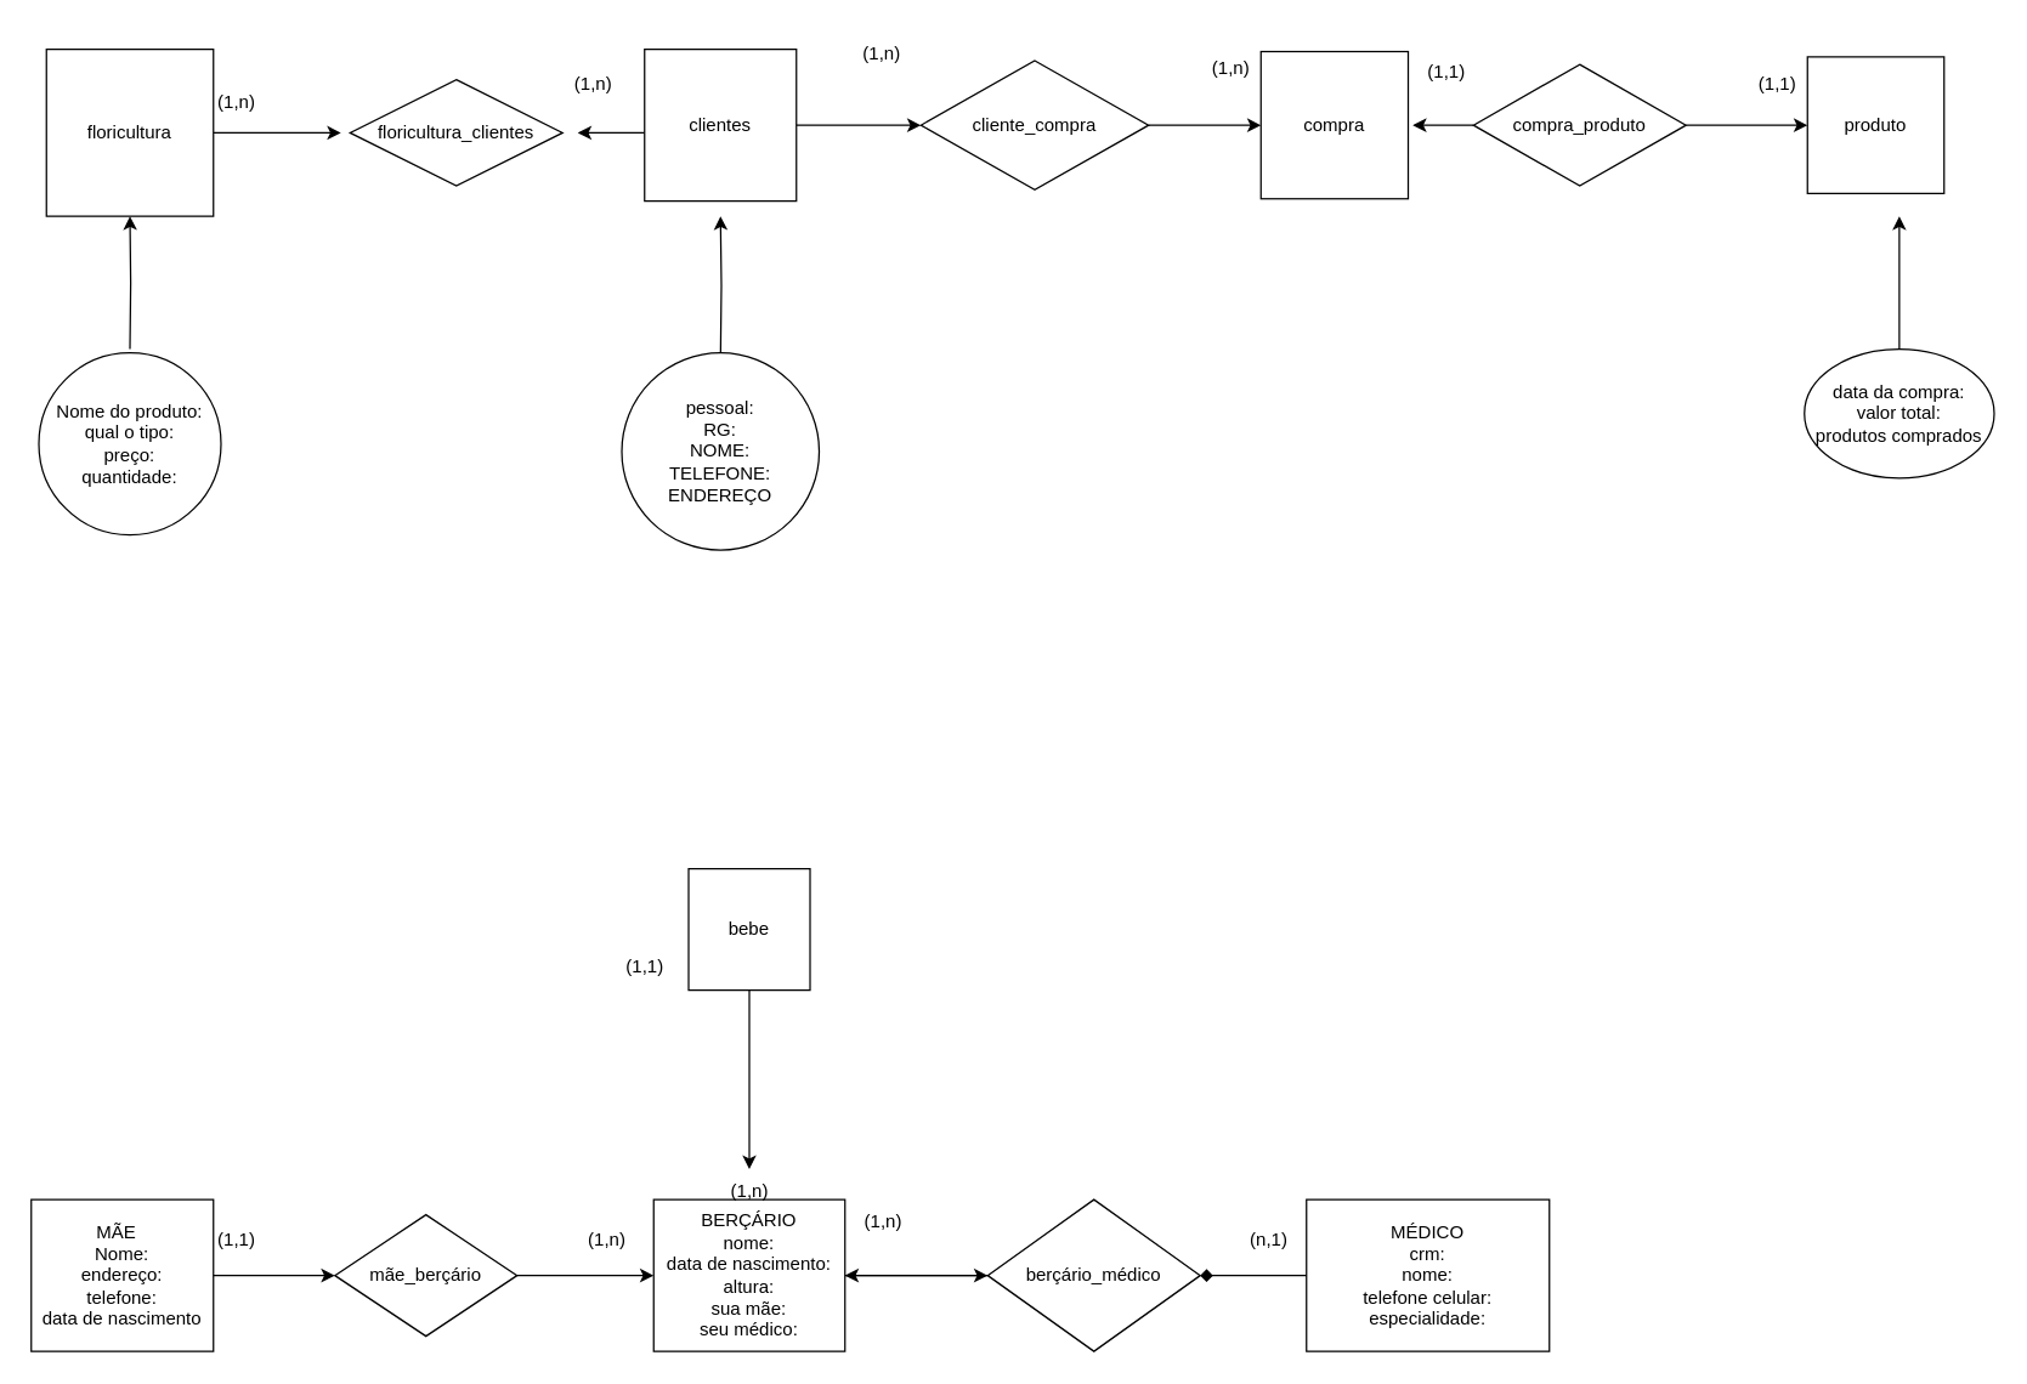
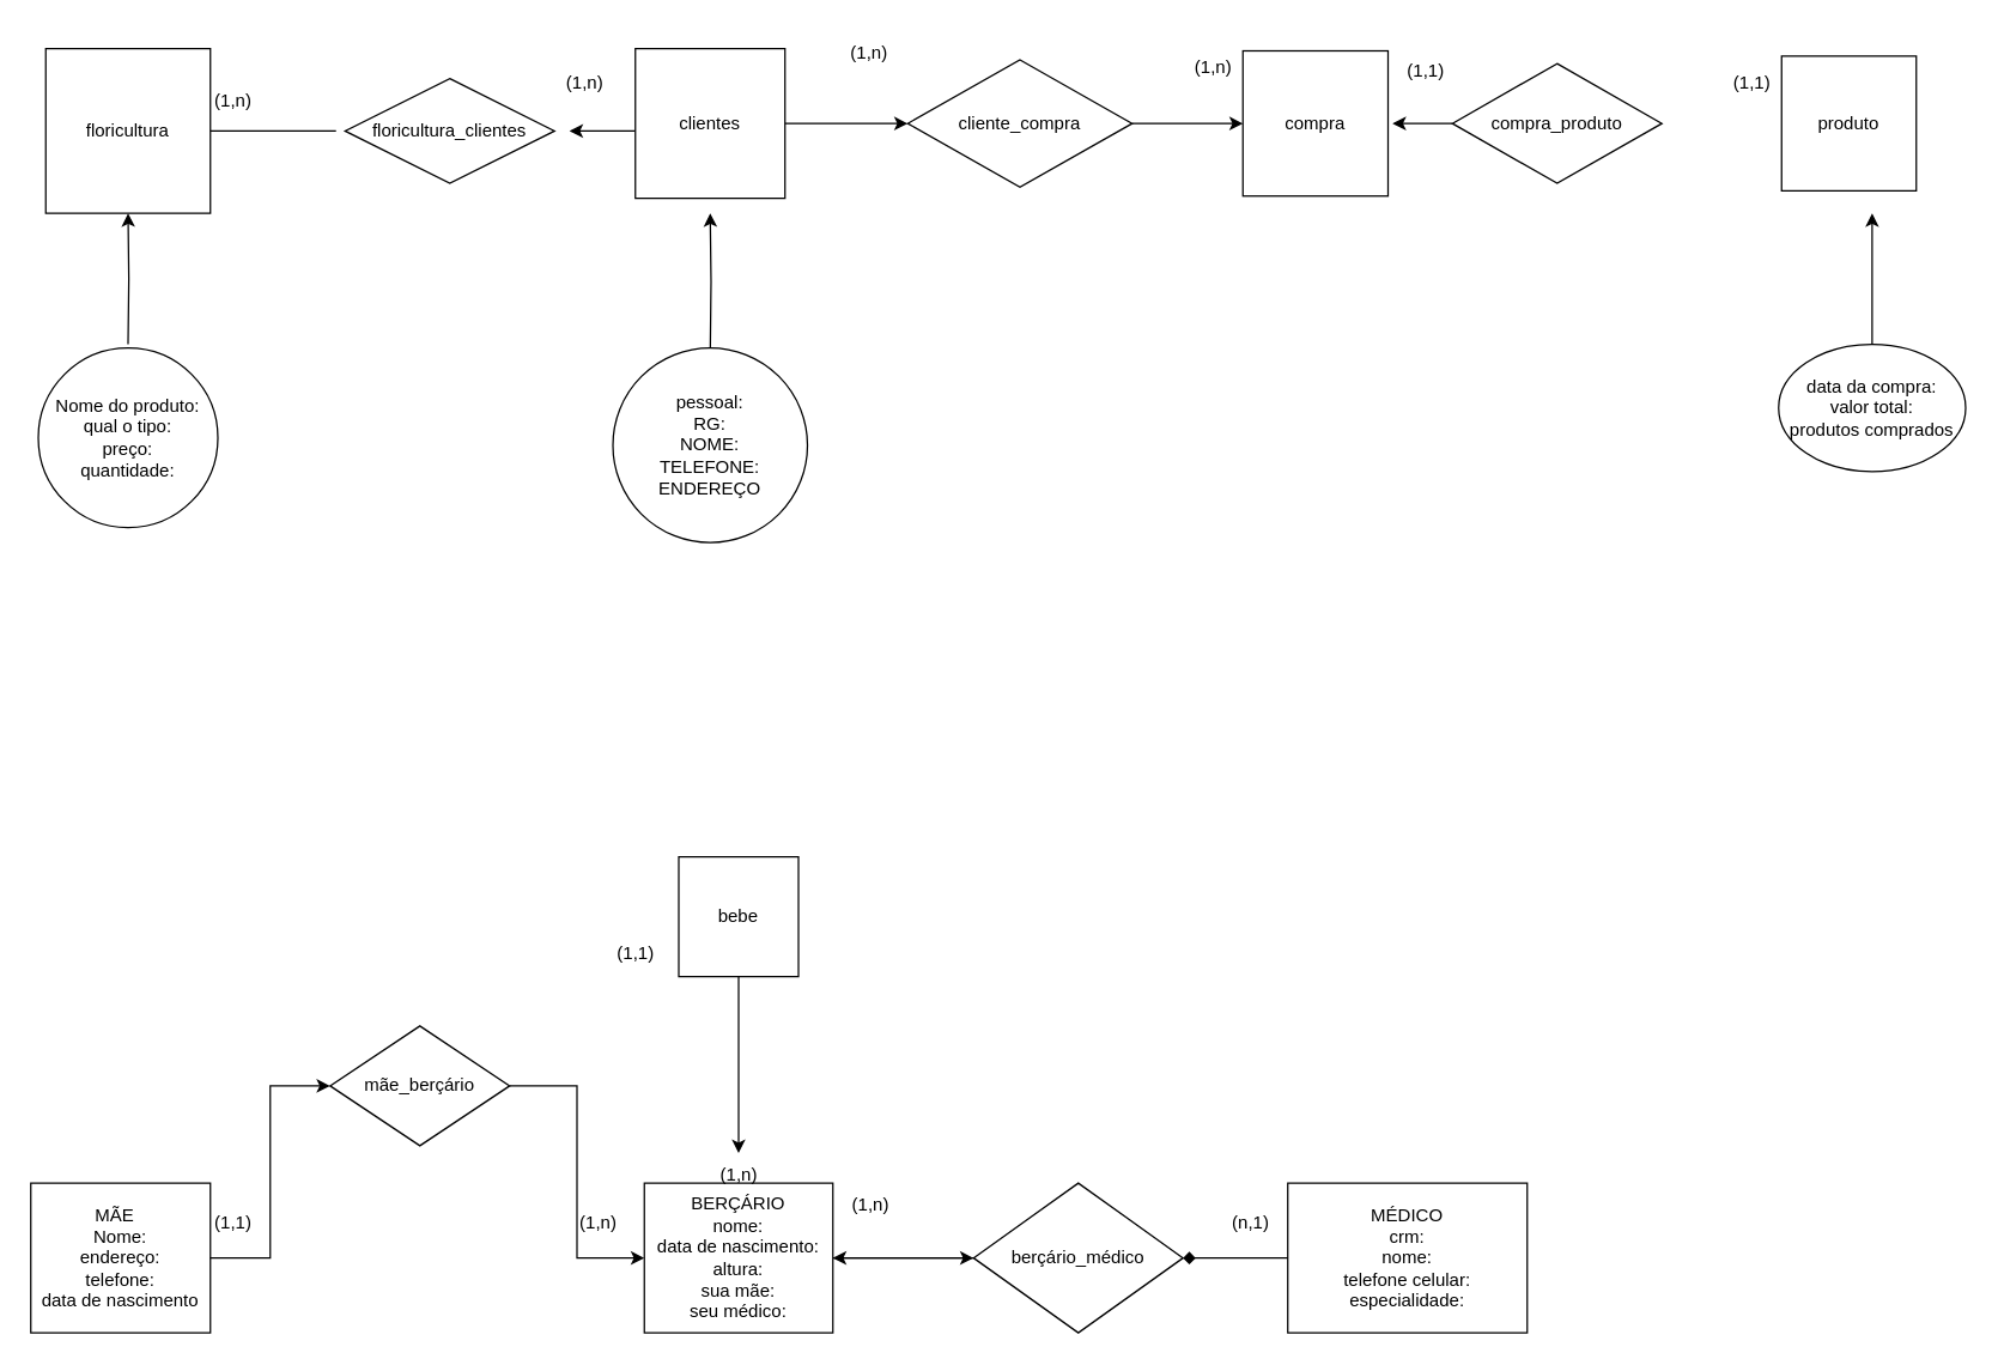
  <mxCell id="0" />
  <mxCell id="1" parent="0" />
  <mxCell id="2" style="edgeStyle=orthogonalEdgeStyle;rounded=0;orthogonalLoop=1;jettySize=auto;html=1;entryX=0;entryY=0.5;entryDx=0;entryDy=0;" edge="1" parent="1" source="17" target="5"><mxGeometry relative="1" as="geometry" /></mxCell>
  <mxCell id="3" value="&amp;nbsp; &amp;nbsp;MÃE&lt;span style=&quot;white-space: pre;&quot;&gt;&#09;&lt;/span&gt;&lt;br&gt;Nome:&lt;br&gt;endereço:&lt;br&gt;telefone:&lt;br&gt;data de nascimento" style="rounded=0;whiteSpace=wrap;html=1;" vertex="1" parent="1"><mxGeometry x="20" y="790" width="120" height="100" as="geometry" /></mxCell>
  <mxCell id="4" style="edgeStyle=orthogonalEdgeStyle;rounded=0;orthogonalLoop=1;jettySize=auto;html=1;" edge="1" parent="1" source="5" target="15"><mxGeometry relative="1" as="geometry" /></mxCell>
  <mxCell id="5" value="BERÇÁRIO&lt;br&gt;nome:&lt;br&gt;data de nascimento:&lt;br&gt;altura:&lt;br&gt;sua mãe:&lt;br&gt;seu médico:" style="rounded=0;whiteSpace=wrap;html=1;" vertex="1" parent="1"><mxGeometry x="430" y="790" width="126" height="100" as="geometry" /></mxCell>
  <mxCell id="6" style="edgeStyle=orthogonalEdgeStyle;rounded=0;orthogonalLoop=1;jettySize=auto;html=1;entryX=1;entryY=0.5;entryDx=0;entryDy=0;" edge="1" parent="1" source="15" target="5"><mxGeometry relative="1" as="geometry" /></mxCell>
  <mxCell id="7" value="MÉDICO&lt;br&gt;crm:&lt;br&gt;nome:&lt;br&gt;telefone celular:&lt;br&gt;especialidade:" style="rounded=0;whiteSpace=wrap;html=1;" vertex="1" parent="1"><mxGeometry x="860" y="790" width="160" height="100" as="geometry" /></mxCell>
  <mxCell id="8" value="(1,1)" style="text;html=1;align=center;verticalAlign=middle;resizable=0;points=[];autosize=1;strokeColor=none;fillColor=none;" vertex="1" parent="1"><mxGeometry x="399" y="622" width="50" height="30" as="geometry" /></mxCell>
  <mxCell id="9" value="(1,n)" style="text;html=1;align=center;verticalAlign=middle;resizable=0;points=[];autosize=1;strokeColor=none;fillColor=none;rotation=0;" vertex="1" parent="1"><mxGeometry x="468" y="770" width="50" height="30" as="geometry" /></mxCell>
  <mxCell id="10" value="(n,1)" style="text;html=1;align=center;verticalAlign=middle;resizable=0;points=[];autosize=1;strokeColor=none;fillColor=none;" vertex="1" parent="1"><mxGeometry x="810" y="802" width="50" height="30" as="geometry" /></mxCell>
  <mxCell id="11" value="(1,n)" style="text;html=1;align=center;verticalAlign=middle;resizable=0;points=[];autosize=1;strokeColor=none;fillColor=none;" vertex="1" parent="1"><mxGeometry x="556" y="790" width="50" height="30" as="geometry" /></mxCell>
  <mxCell id="12" value="(1,1)" style="text;html=1;align=center;verticalAlign=middle;resizable=0;points=[];autosize=1;strokeColor=none;fillColor=none;" vertex="1" parent="1"><mxGeometry x="130" y="802" width="50" height="30" as="geometry" /></mxCell>
  <mxCell id="13" value="(1,n)" style="text;html=1;align=center;verticalAlign=middle;resizable=0;points=[];autosize=1;strokeColor=none;fillColor=none;" vertex="1" parent="1"><mxGeometry x="374" y="802" width="50" height="30" as="geometry" /></mxCell>
  <mxCell id="14" value="" style="edgeStyle=orthogonalEdgeStyle;rounded=0;orthogonalLoop=1;jettySize=auto;html=1;entryX=1;entryY=0.5;entryDx=0;entryDy=0;endArrow=diamond;" edge="1" parent="1" source="7" target="15"><mxGeometry relative="1" as="geometry"><mxPoint x="1060" y="842" as="sourcePoint" /><mxPoint x="430" y="842" as="targetPoint" /></mxGeometry></mxCell>
  <mxCell id="15" value="berçário_médico" style="rhombus;whiteSpace=wrap;html=1;" vertex="1" parent="1"><mxGeometry x="650" y="790" width="140" height="100" as="geometry" /></mxCell>
  <mxCell id="16" value="" style="edgeStyle=orthogonalEdgeStyle;rounded=0;orthogonalLoop=1;jettySize=auto;html=1;entryX=0;entryY=0.5;entryDx=0;entryDy=0;" edge="1" parent="1" source="3" target="17"><mxGeometry relative="1" as="geometry"><mxPoint x="140" y="840" as="sourcePoint" /><mxPoint x="430" y="840" as="targetPoint" /></mxGeometry></mxCell>
- <mxCell id="17" value="mãe_berçário" style="rhombus;whiteSpace=wrap;html=1;" vertex="1" parent="1"><mxGeometry x="220" y="800" width="120" height="80" as="geometry" /></mxCell>
+ <mxCell id="17" value="mãe_berçário" style="rhombus;whiteSpace=wrap;html=1;" vertex="1" parent="1"><mxGeometry x="220" y="685" width="120" height="80" as="geometry" /></mxCell>
  <mxCell id="18" style="edgeStyle=orthogonalEdgeStyle;rounded=0;orthogonalLoop=1;jettySize=auto;html=1;" edge="1" parent="1" source="19" target="9"><mxGeometry relative="1" as="geometry" /></mxCell>
  <mxCell id="19" value="bebe" style="whiteSpace=wrap;html=1;aspect=fixed;" vertex="1" parent="1"><mxGeometry x="453" y="572" width="80" height="80" as="geometry" /></mxCell>
- <mxCell id="20" style="edgeStyle=orthogonalEdgeStyle;rounded=0;orthogonalLoop=1;jettySize=auto;html=1;entryX=-0.043;entryY=0.5;entryDx=0;entryDy=0;entryPerimeter=0;" edge="1" parent="1" source="21" target="22"><mxGeometry relative="1" as="geometry" /></mxCell>
+ <mxCell id="20" style="edgeStyle=orthogonalEdgeStyle;rounded=0;orthogonalLoop=1;jettySize=auto;html=1;entryX=-0.043;entryY=0.5;entryDx=0;entryDy=0;entryPerimeter=0;endArrow=none;" edge="1" parent="1" source="21" target="22"><mxGeometry relative="1" as="geometry" /></mxCell>
  <mxCell id="21" value="floricultura" style="whiteSpace=wrap;html=1;aspect=fixed;" vertex="1" parent="1"><mxGeometry x="30" y="32" width="110" height="110" as="geometry" /></mxCell>
  <mxCell id="22" value="floricultura_clientes" style="rhombus;whiteSpace=wrap;html=1;" vertex="1" parent="1"><mxGeometry x="230" y="52" width="140" height="70" as="geometry" /></mxCell>
  <mxCell id="23" style="edgeStyle=orthogonalEdgeStyle;rounded=0;orthogonalLoop=1;jettySize=auto;html=1;" edge="1" parent="1"><mxGeometry relative="1" as="geometry"><mxPoint x="380" y="87" as="targetPoint" /><mxPoint x="424" y="87" as="sourcePoint" /></mxGeometry></mxCell>
  <mxCell id="24" style="edgeStyle=orthogonalEdgeStyle;rounded=0;orthogonalLoop=1;jettySize=auto;html=1;" edge="1" parent="1" source="25" target="30"><mxGeometry relative="1" as="geometry"><mxPoint x="620" y="82" as="targetPoint" /></mxGeometry></mxCell>
  <mxCell id="25" value="clientes" style="whiteSpace=wrap;html=1;aspect=fixed;" vertex="1" parent="1"><mxGeometry x="424" y="32" width="100" height="100" as="geometry" /></mxCell>
  <mxCell id="26" style="edgeStyle=orthogonalEdgeStyle;rounded=0;orthogonalLoop=1;jettySize=auto;html=1;entryX=0.5;entryY=1;entryDx=0;entryDy=0;" edge="1" parent="1" target="21"><mxGeometry relative="1" as="geometry"><mxPoint x="85" y="229.5" as="sourcePoint" /></mxGeometry></mxCell>
  <mxCell id="27" style="edgeStyle=orthogonalEdgeStyle;rounded=0;orthogonalLoop=1;jettySize=auto;html=1;" edge="1" parent="1"><mxGeometry relative="1" as="geometry"><mxPoint x="474" y="142" as="targetPoint" /><mxPoint x="474.067" y="232" as="sourcePoint" /></mxGeometry></mxCell>
  <mxCell id="28" value="(1,n)" style="text;html=1;align=center;verticalAlign=middle;resizable=0;points=[];autosize=1;strokeColor=none;fillColor=none;" vertex="1" parent="1"><mxGeometry x="130" y="52" width="50" height="30" as="geometry" /></mxCell>
  <mxCell id="29" style="edgeStyle=orthogonalEdgeStyle;rounded=0;orthogonalLoop=1;jettySize=auto;html=1;" edge="1" parent="1" source="30" target="31"><mxGeometry relative="1" as="geometry"><mxPoint x="830" y="82" as="targetPoint" /></mxGeometry></mxCell>
  <mxCell id="30" value="cliente_compra" style="rhombus;whiteSpace=wrap;html=1;" vertex="1" parent="1"><mxGeometry x="606" y="39.5" width="150" height="85" as="geometry" /></mxCell>
  <mxCell id="31" value="compra" style="whiteSpace=wrap;html=1;aspect=fixed;" vertex="1" parent="1"><mxGeometry x="830" y="33.5" width="97" height="97" as="geometry" /></mxCell>
  <mxCell id="32" style="edgeStyle=orthogonalEdgeStyle;rounded=0;orthogonalLoop=1;jettySize=auto;html=1;" edge="1" parent="1" source="34"><mxGeometry relative="1" as="geometry"><mxPoint x="930" y="82" as="targetPoint" /></mxGeometry></mxCell>
- <mxCell id="33" style="edgeStyle=orthogonalEdgeStyle;rounded=0;orthogonalLoop=1;jettySize=auto;html=1;" edge="1" parent="1" source="34" target="35"><mxGeometry relative="1" as="geometry"><mxPoint x="1170" y="82" as="targetPoint" /></mxGeometry></mxCell>
  <mxCell id="34" value="compra_produto" style="rhombus;whiteSpace=wrap;html=1;" vertex="1" parent="1"><mxGeometry x="970" y="42" width="140" height="80" as="geometry" /></mxCell>
  <mxCell id="35" value="produto" style="whiteSpace=wrap;html=1;aspect=fixed;" vertex="1" parent="1"><mxGeometry x="1190" y="37" width="90" height="90" as="geometry" /></mxCell>
  <mxCell id="36" value="Nome do produto:&lt;br style=&quot;border-color: var(--border-color);&quot;&gt;qual o tipo:&lt;br style=&quot;border-color: var(--border-color);&quot;&gt;preço:&lt;br style=&quot;border-color: var(--border-color);&quot;&gt;quantidade:" style="ellipse;whiteSpace=wrap;html=1;aspect=fixed;" vertex="1" parent="1"><mxGeometry x="25" y="232" width="120" height="120" as="geometry" /></mxCell>
  <mxCell id="37" value="pessoal:&lt;br style=&quot;border-color: var(--border-color);&quot;&gt;RG:&lt;br style=&quot;border-color: var(--border-color);&quot;&gt;NOME:&lt;br style=&quot;border-color: var(--border-color);&quot;&gt;TELEFONE:&lt;br style=&quot;border-color: var(--border-color);&quot;&gt;ENDEREÇO" style="ellipse;whiteSpace=wrap;html=1;aspect=fixed;" vertex="1" parent="1"><mxGeometry x="409" y="232" width="130" height="130" as="geometry" /></mxCell>
  <mxCell id="38" style="edgeStyle=orthogonalEdgeStyle;rounded=0;orthogonalLoop=1;jettySize=auto;html=1;" edge="1" parent="1" source="39"><mxGeometry relative="1" as="geometry"><mxPoint x="1250.5" y="142" as="targetPoint" /></mxGeometry></mxCell>
  <mxCell id="39" value="data da compra:&lt;br style=&quot;border-color: var(--border-color);&quot;&gt;valor total:&lt;br style=&quot;border-color: var(--border-color);&quot;&gt;produtos comprados" style="ellipse;whiteSpace=wrap;html=1;aspect=fixed;" vertex="1" parent="1"><mxGeometry x="1188" y="229.5" width="125" height="85" as="geometry" /></mxCell>
  <mxCell id="40" value="(1,n)" style="text;html=1;align=center;verticalAlign=middle;resizable=0;points=[];autosize=1;strokeColor=none;fillColor=none;" vertex="1" parent="1"><mxGeometry x="365" y="40" width="50" height="30" as="geometry" /></mxCell>
  <mxCell id="41" value="(1,n)" style="text;html=1;align=center;verticalAlign=middle;resizable=0;points=[];autosize=1;strokeColor=none;fillColor=none;" vertex="1" parent="1"><mxGeometry x="555" y="20" width="50" height="30" as="geometry" /></mxCell>
  <mxCell id="42" value="(1,n)" style="text;html=1;align=center;verticalAlign=middle;resizable=0;points=[];autosize=1;strokeColor=none;fillColor=none;" vertex="1" parent="1"><mxGeometry x="785" y="30" width="50" height="30" as="geometry" /></mxCell>
  <mxCell id="43" value="(1,1)" style="text;html=1;align=center;verticalAlign=middle;resizable=0;points=[];autosize=1;strokeColor=none;fillColor=none;" vertex="1" parent="1"><mxGeometry x="927" y="32" width="50" height="30" as="geometry" /></mxCell>
  <mxCell id="44" value="(1,1)" style="text;html=1;align=center;verticalAlign=middle;resizable=0;points=[];autosize=1;strokeColor=none;fillColor=none;" vertex="1" parent="1"><mxGeometry x="1145" y="40" width="50" height="30" as="geometry" /></mxCell>
